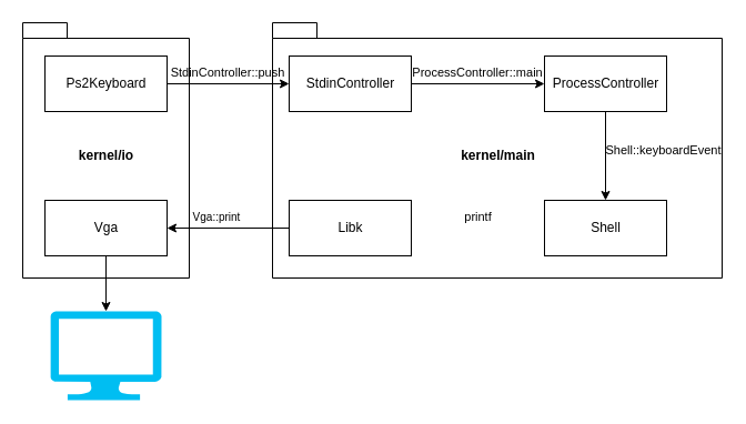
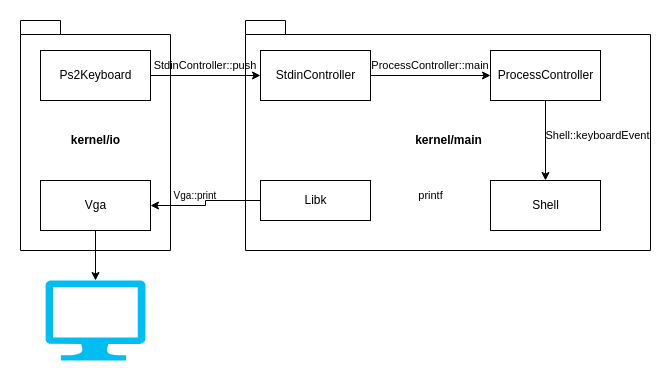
  <mxCell id="0" />
  <mxCell id="1" parent="0" />
  <mxCell id="2" value="kernel/main" style="shape=folder;fontStyle=1;spacingTop=10;tabWidth=40;tabHeight=14;tabPosition=left;html=1;" vertex="1" parent="1"><mxGeometry x="245" y="20" width="405" height="230" as="geometry" /></mxCell>
  <mxCell id="3" value="kernel/io" style="shape=folder;fontStyle=1;spacingTop=10;tabWidth=40;tabHeight=14;tabPosition=left;html=1;" vertex="1" parent="1"><mxGeometry x="20" y="20" width="150" height="230" as="geometry" /></mxCell>
  <mxCell id="4" value="" style="edgeStyle=orthogonalEdgeStyle;rounded=0;orthogonalLoop=1;jettySize=auto;html=1;" edge="1" parent="1" source="5" target="7"><mxGeometry relative="1" as="geometry" /></mxCell>
  <mxCell id="5" value="Ps2Keyboard" style="html=1;" vertex="1" parent="1"><mxGeometry x="40" y="50" width="110" height="50" as="geometry" /></mxCell>
  <mxCell id="6" value="" style="edgeStyle=orthogonalEdgeStyle;rounded=0;orthogonalLoop=1;jettySize=auto;html=1;" edge="1" parent="1" source="7" target="9"><mxGeometry relative="1" as="geometry" /></mxCell>
  <mxCell id="7" value="StdinController" style="html=1;" vertex="1" parent="1"><mxGeometry x="260" y="50" width="110" height="50" as="geometry" /></mxCell>
  <mxCell id="8" value="" style="edgeStyle=orthogonalEdgeStyle;rounded=0;orthogonalLoop=1;jettySize=auto;html=1;" edge="1" parent="1" source="9" target="10"><mxGeometry relative="1" as="geometry" /></mxCell>
  <mxCell id="9" value="ProcessController" style="html=1;" vertex="1" parent="1"><mxGeometry x="490" y="50" width="110" height="50" as="geometry" /></mxCell>
  <mxCell id="10" value="Shell" style="html=1;" vertex="1" parent="1"><mxGeometry x="490" y="180" width="110" height="50" as="geometry" /></mxCell>
  <mxCell id="11" value="" style="edgeStyle=orthogonalEdgeStyle;rounded=0;orthogonalLoop=1;jettySize=auto;html=1;" edge="1" parent="1" source="12" target="14"><mxGeometry relative="1" as="geometry" /></mxCell>
- <mxCell id="12" value="Libk" style="html=1;" vertex="1" parent="1"><mxGeometry x="260" y="180" width="110" height="50" as="geometry" /></mxCell>
+ <mxCell id="12" value="Libk" style="html=1;" vertex="1" parent="1"><mxGeometry x="260" y="180" width="110" height="40" as="geometry" /></mxCell>
  <mxCell id="13" style="edgeStyle=orthogonalEdgeStyle;rounded=0;orthogonalLoop=1;jettySize=auto;html=1;exitX=0.5;exitY=1;exitDx=0;exitDy=0;entryX=0.5;entryY=0;entryDx=0;entryDy=0;entryPerimeter=0;" edge="1" parent="1" source="14" target="15"><mxGeometry relative="1" as="geometry" /></mxCell>
  <mxCell id="14" value="Vga" style="html=1;" vertex="1" parent="1"><mxGeometry x="40" y="180" width="110" height="50" as="geometry" /></mxCell>
  <mxCell id="15" value="" style="verticalLabelPosition=bottom;html=1;verticalAlign=top;align=center;strokeColor=none;fillColor=#00BEF2;shape=mxgraph.azure.computer;pointerEvents=1;" vertex="1" parent="1"><mxGeometry x="45" y="280" width="100" height="80" as="geometry" /></mxCell>
  <mxCell id="16" value="&lt;font style=&quot;font-size: 11px&quot;&gt;&lt;span class=&quot;pl-en&quot;&gt;StdinController::push&lt;/span&gt;&lt;/font&gt;" style="text;html=1;strokeColor=none;fillColor=none;align=center;verticalAlign=middle;whiteSpace=wrap;rounded=0;" vertex="1" parent="1"><mxGeometry x="150" y="55" width="110" height="20" as="geometry" /></mxCell>
  <mxCell id="17" value="&lt;font style=&quot;font-size: 11px&quot;&gt;&lt;span class=&quot;pl-en&quot;&gt;ProcessController::main&lt;/span&gt;&lt;/font&gt;" style="text;html=1;strokeColor=none;fillColor=none;align=center;verticalAlign=middle;whiteSpace=wrap;rounded=0;" vertex="1" parent="1"><mxGeometry x="370" y="55" width="120" height="20" as="geometry" /></mxCell>
  <mxCell id="18" value="&lt;font style=&quot;font-size: 11px&quot;&gt;Shell::keyboardEvent&lt;/font&gt;" style="text;html=1;strokeColor=none;fillColor=none;align=center;verticalAlign=middle;whiteSpace=wrap;rounded=0;" vertex="1" parent="1"><mxGeometry x="545" y="125" width="105" height="20" as="geometry" /></mxCell>
  <mxCell id="19" value="&lt;font style=&quot;font-size: 11px&quot;&gt;printf&lt;/font&gt;" style="text;html=1;strokeColor=none;fillColor=none;align=center;verticalAlign=middle;whiteSpace=wrap;rounded=0;" vertex="1" parent="1"><mxGeometry x="377.5" y="185" width="105" height="20" as="geometry" /></mxCell>
  <mxCell id="20" value="&lt;font size=&quot;1&quot;&gt;Vga::print&lt;/font&gt;" style="text;html=1;strokeColor=none;fillColor=none;align=center;verticalAlign=middle;whiteSpace=wrap;rounded=0;" vertex="1" parent="1"><mxGeometry x="145" y="185" width="100" height="20" as="geometry" /></mxCell>
